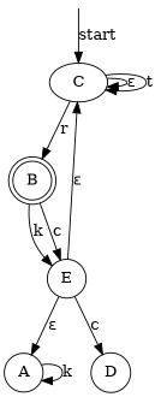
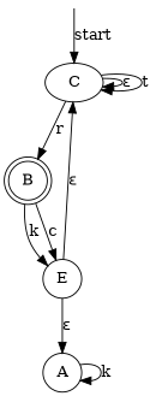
  digraph {
    rankdir=TB
    node [shape=circle]
    __start [shape=point style=invis]
    C [shape=""]
    B [shape=doublecircle]
    E
    A
-   D
    __start -> C [label=start]
    C -> C [label="&epsilon;"]
    C -> C [label=t]
    C -> B [label=r]
    B -> E [label=k]
    B -> E [label=c]
    E -> C [label="&epsilon;"]
    E -> A [label="&epsilon;"]
-   E -> D [label=c]
    A -> A [label=k]
  }
